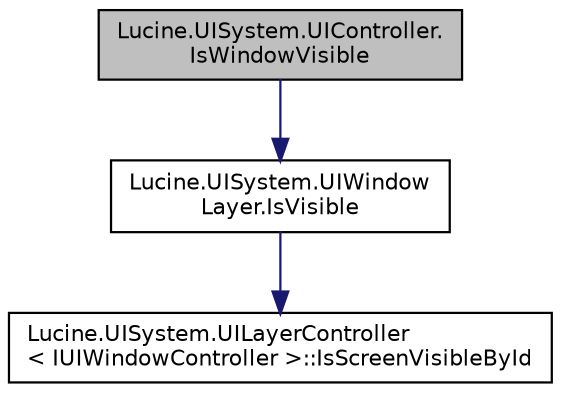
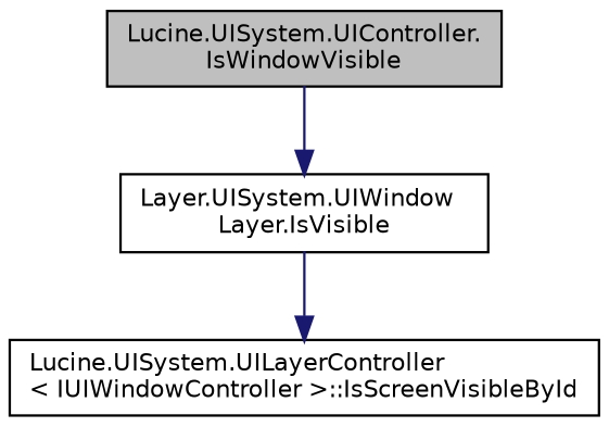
  digraph {
    rankdir=TB
    node [color=black fillcolor=white fontname=Helvetica fontsize=10 shape=record style=filled]
    edge [color=midnightblue fontname=Helvetica fontsize=10 labelfontname=Helvetica labelfontsize=10 style=solid]
    n1 [fillcolor=grey75 fontcolor=black height=0.2 label="Lucine.UISystem.UIController.\lIsWindowVisible" width=0.4]
-   n2 [height=0.2 label="Lucine.UISystem.UIWindow\lLayer.IsVisible" width=0.4]
+   n2 [height=0.2 label="Layer.UISystem.UIWindow\lLayer.IsVisible" width=0.4]
    n3 [height=0.2 label="Lucine.UISystem.UILayerController\l\< IUIWindowController \>::IsScreenVisibleById" width=0.4]
    n1 -> n2
    n2 -> n3
  }
